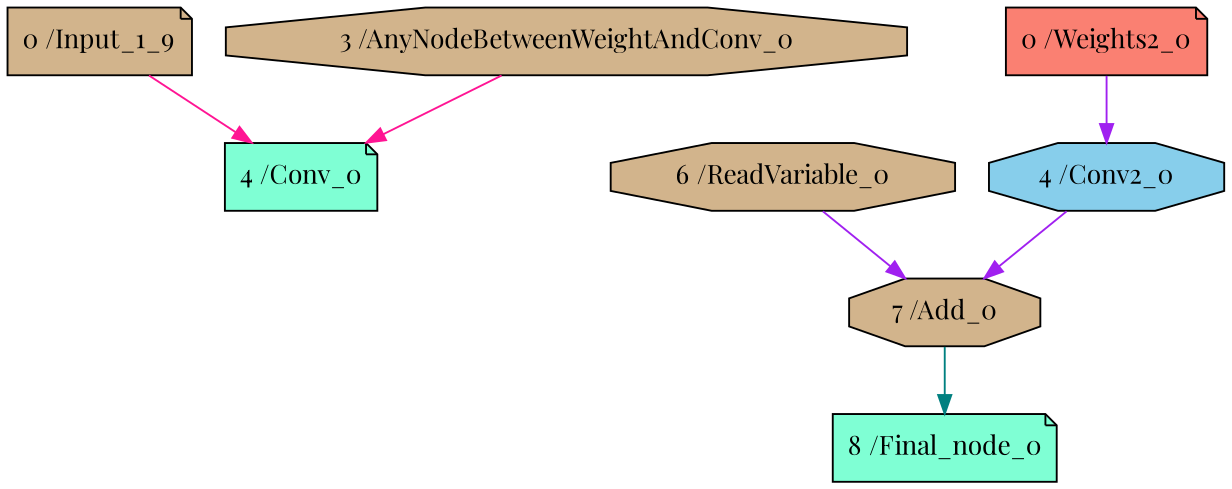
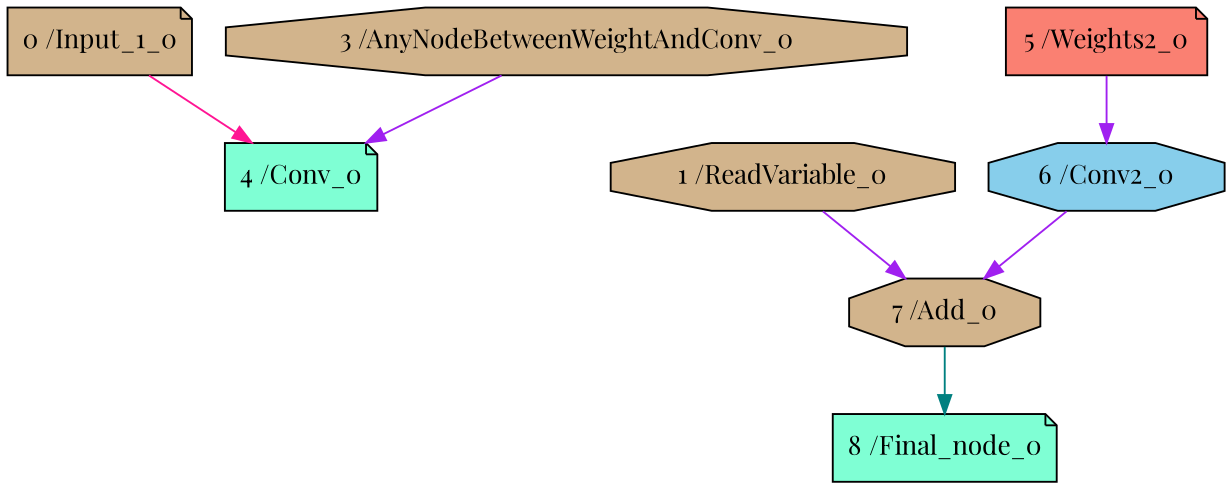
  strict digraph {
    fontname="Playfair Display"
    node [fillcolor=tan fontname="Playfair Display" shape=note style=filled]
    edge [color=purple fontname="Playfair Display"]
-   "0 /Input_1_0" [type=Input_1 label="0 /Input_1_9"]
+   "0 /Input_1_0" [type=Input_1]
    "4 /Conv_0" [fillcolor=aquamarine type=Conv]
-   "1 /ReadVariable_0" [shape=octagon type=ReadVariable label="6 /ReadVariable_0"]
+   "1 /ReadVariable_0" [shape=octagon type=ReadVariable]
    "7 /Add_0" [shape=octagon type=Add]
    "8 /Final_node_0" [fillcolor=aquamarine type=Final_node]
    "3 /AnyNodeBetweenWeightAndConv_0" [shape=octagon type=AnyNodeBetweenWeightAndConv]
-   "5 /Weights2_0" [fillcolor=salmon type=Weights2 label="0 /Weights2_0"]
-   "6 /Conv2_0" [fillcolor=skyblue shape=octagon type=Conv2 label="4 /Conv2_0"]
+   "5 /Weights2_0" [fillcolor=salmon type=Weights2]
+   "6 /Conv2_0" [fillcolor=skyblue shape=octagon type=Conv2]
    "0 /Input_1_0" -> "4 /Conv_0" [color=deeppink]
    "1 /ReadVariable_0" -> "7 /Add_0"
    "7 /Add_0" -> "8 /Final_node_0" [color=teal]
-   "3 /AnyNodeBetweenWeightAndConv_0" -> "4 /Conv_0" [color=deeppink]
+   "3 /AnyNodeBetweenWeightAndConv_0" -> "4 /Conv_0"
    "5 /Weights2_0" -> "6 /Conv2_0"
    "6 /Conv2_0" -> "7 /Add_0"
  }
